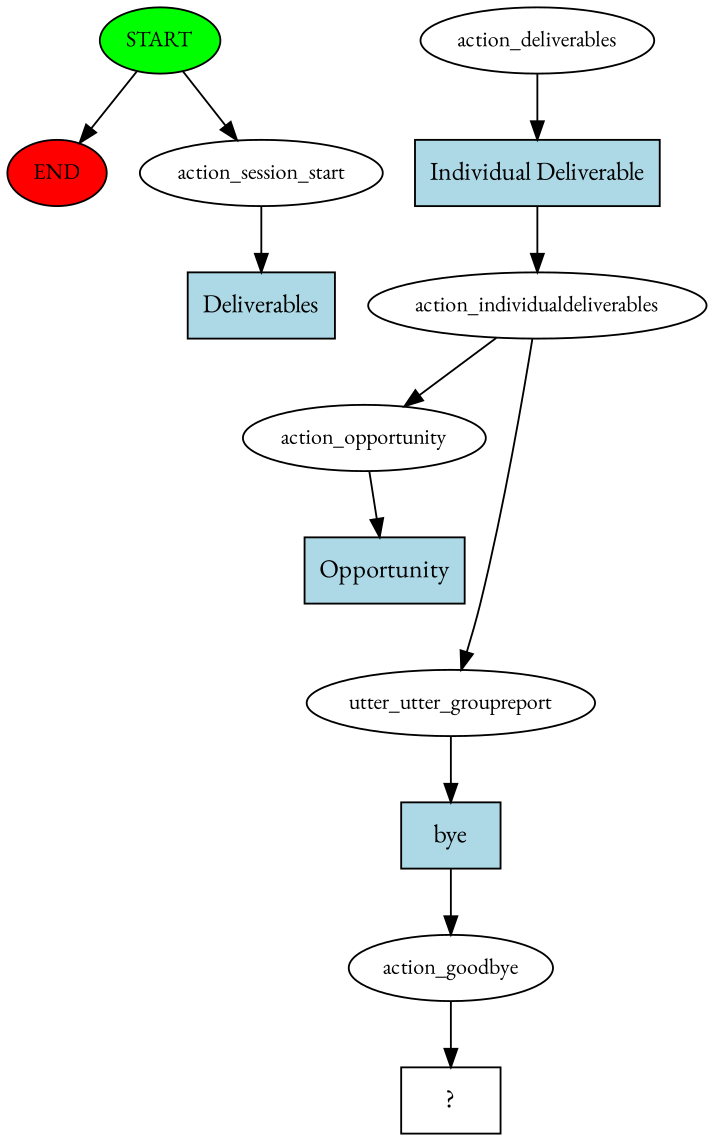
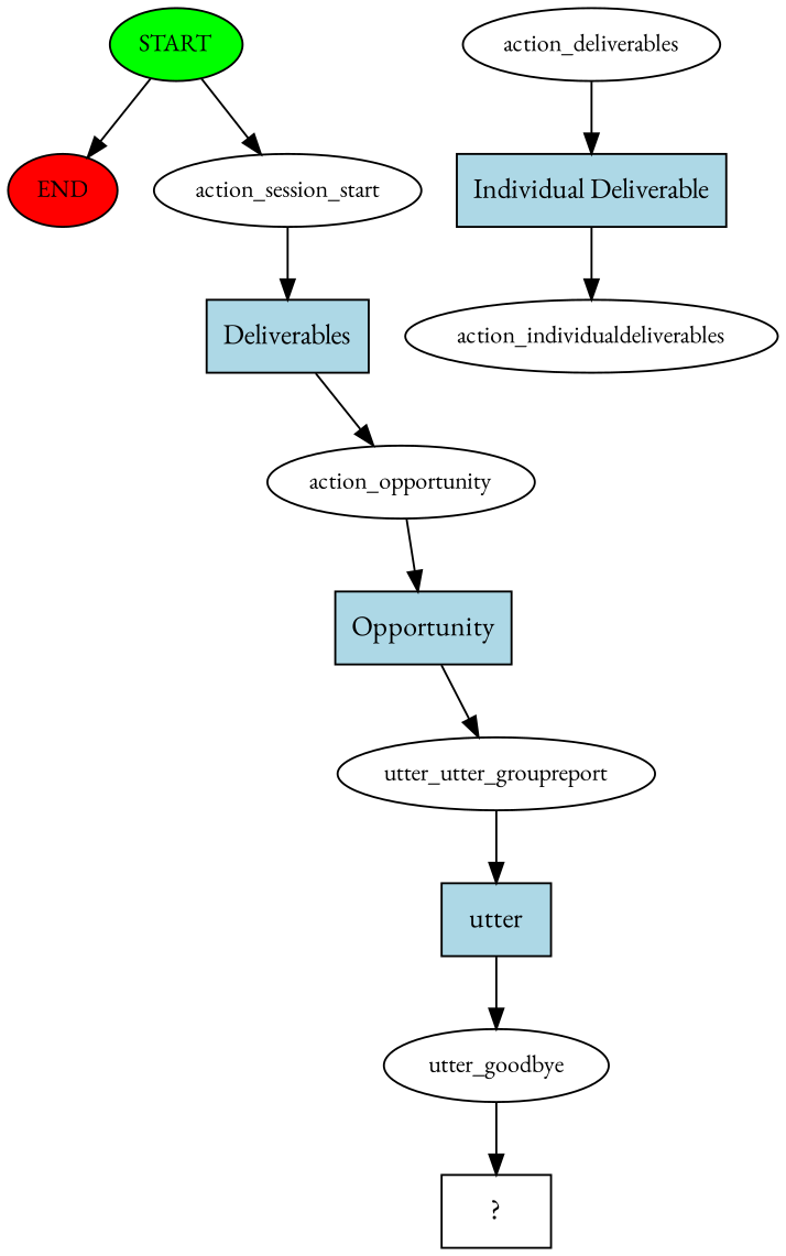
  digraph {
    fontname="EB Garamond"
    node [fontname="EB Garamond" fontsize=12]
    edge [fontname="EB Garamond"]
    n1 [fillcolor=green label=START style=filled]
    n2 [fillcolor=red label=END style=filled]
    n3 [label=action_session_start]
    n4 [fillcolor=lightblue label=Deliverables shape=rect style=filled fontsize=""]
    n5 [label=action_deliverables]
    n6 [fillcolor=lightblue label="Individual Deliverable" shape=rect style=filled fontsize=""]
    n7 [label=action_individualdeliverables]
    n8 [label=action_opportunity]
    n9 [fillcolor=lightblue label=Opportunity shape=rect style=filled fontsize=""]
    n10 [label=utter_utter_groupreport]
-   n11 [fillcolor=lightblue label=bye shape=rect style=filled fontsize=""]
-   n12 [label=action_goodbye]
+   n11 [fillcolor=lightblue label=utter shape=rect style=filled fontsize=""]
+   n12 [label=utter_goodbye]
    n13 [label="  ?  " shape=rect fontsize=""]
    n1 -> n2
    n1 -> n3
    n3 -> n4
    n5 -> n6
    n6 -> n7
-   n7 -> n8
+   n4 -> n8
    n8 -> n9
-   n7 -> n10
+   n9 -> n10
    n10 -> n11
    n11 -> n12
    n12 -> n13
  }
